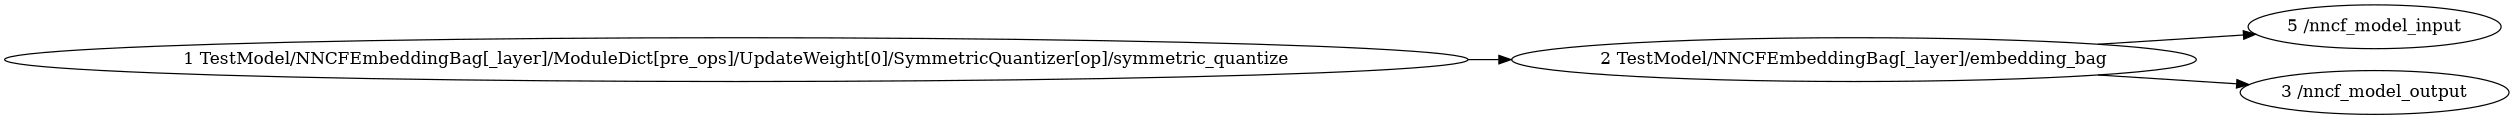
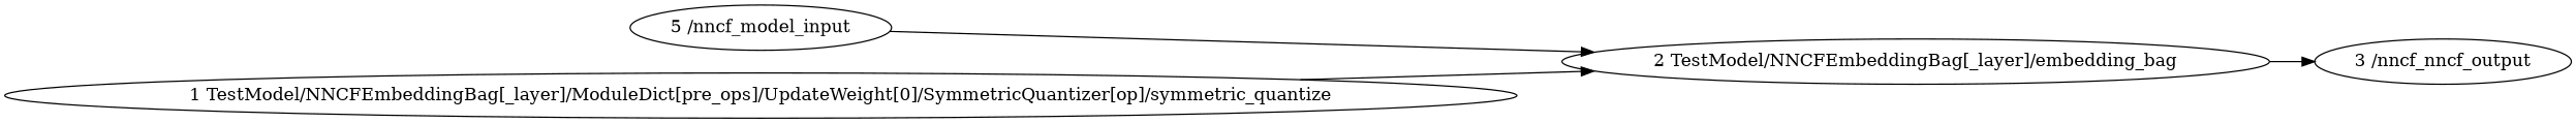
  strict digraph {
    rankdir=LR
    n1 [label="5 /nncf_model_input" type=nncf_model_input]
    "2 TestModel/NNCFEmbeddingBag[_layer]/embedding_bag" [scope="TestModel/NNCFEmbeddingBag[_layer]" type=embedding_bag]
-   "3 /nncf_model_output" [type=nncf_model_output]
+   "3 /nncf_model_output" [type=nncf_model_output label="3 /nncf_nncf_output"]
    "1 TestModel/NNCFEmbeddingBag[_layer]/ModuleDict[pre_ops]/UpdateWeight[0]/SymmetricQuantizer[op]/symmetric_quantize" [scope="TestModel/NNCFEmbeddingBag[_layer]/ModuleDict[pre_ops]/UpdateWeight[0]/SymmetricQuantizer[op]" type=symmetric_quantize]
-   "2 TestModel/NNCFEmbeddingBag[_layer]/embedding_bag" -> n1
+   n1 -> "2 TestModel/NNCFEmbeddingBag[_layer]/embedding_bag"
    "2 TestModel/NNCFEmbeddingBag[_layer]/embedding_bag" -> "3 /nncf_model_output"
    "1 TestModel/NNCFEmbeddingBag[_layer]/ModuleDict[pre_ops]/UpdateWeight[0]/SymmetricQuantizer[op]/symmetric_quantize" -> "2 TestModel/NNCFEmbeddingBag[_layer]/embedding_bag"
  }
